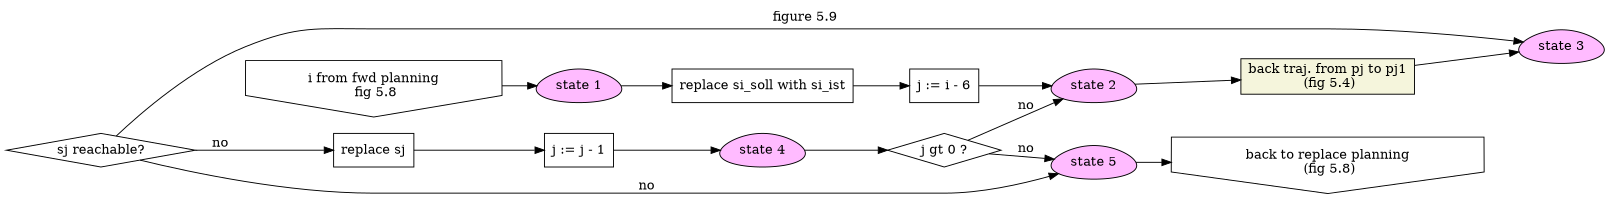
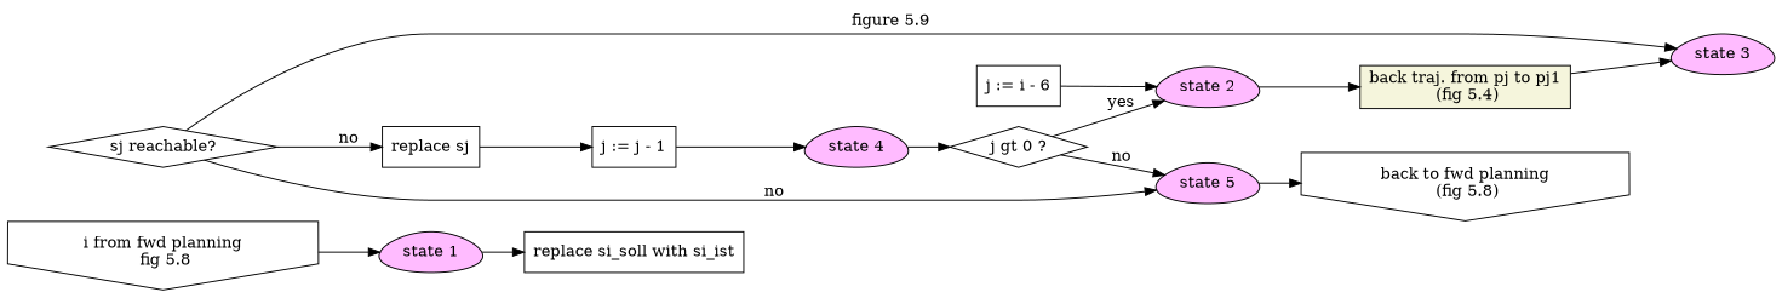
  digraph {
    fontcolor=black
    fontname="Times-Roman"
    fontsize=14
    label="figure 5.9"
    labelloc=t
    rankdir=LR
    node [fontcolor=black fontname="Times-Roman" fontsize=14 shape=egg style=solid]
    edge [fontcolor=black fontname="Times-Roman" fontsize=14 style=solid]
    n1 [label="i from fwd planning\n fig 5.8" shape=invhouse]
    n2 [fillcolor=plum1 label="state 1" style=filled]
    n3 [label="replace si_soll with si_ist" shape=box]
    n4 [label="j := i - 6" shape=box]
    n5 [fillcolor=plum1 label="state 2" style=filled]
    n6 [fillcolor=beige label="back traj. from pj to pj1\n (fig 5.4)" shape=box style=filled]
    n7 [fillcolor=plum1 label="state 3" style=filled]
    n8 [label="sj reachable?" shape=diamond]
    n9 [label="replace sj" shape=box]
    n10 [fillcolor=plum1 label="state 5" style=filled]
    n11 [label="j := j - 1" shape=box]
-   n12 [label="back to replace planning\n (fig 5.8)" shape=invhouse]
+   n12 [label="back to fwd planning\n (fig 5.8)" shape=invhouse]
    n13 [fillcolor=plum1 label="state 4" style=filled]
    n14 [label="j gt 0 ?" shape=diamond]
    n1 -> n2
    n2 -> n3
-   n3 -> n4
    n4 -> n5
    n5 -> n6
    n6 -> n7
    n8 -> n7
    n8 -> n9 [label=no]
    n8 -> n10 [label=no]
    n9 -> n11
    n10 -> n12
    n11 -> n13
    n13 -> n14
-   n14 -> n5 [label=no]
+   n14 -> n5 [label=yes]
    n14 -> n10 [label=no]
  }
